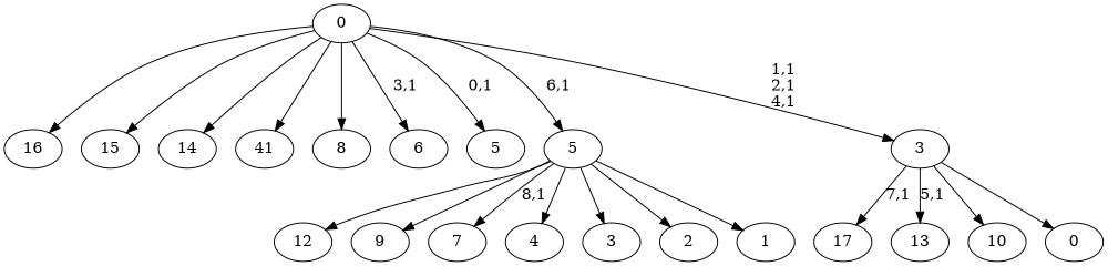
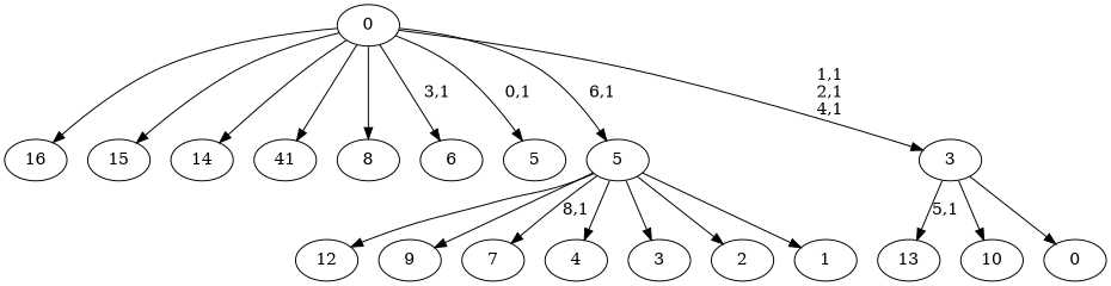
  digraph {
-   n1 [label=17]
    n2 [label=16]
    n3 [label=15]
    n4 [label=14]
    n5 [label=13]
    n6 [label=12]
    n7 [label=41]
    n8 [label=10]
    n9 [label=9]
    n10 [label=8]
    n11 [label=7]
    n12 [label=6]
    n13 [label=5]
    n14 [label=4]
    n15 [label=3]
    n16 [label=2]
    n17 [label=1]
    5
    n19 [label=0]
    3
    0
    5 -> n6
    5 -> n9
    5 -> n11 [label="8,1"]
    5 -> n14
    5 -> n15
    5 -> n16
    5 -> n17
-   3 -> n1 [label="7,1"]
    3 -> n5 [label="5,1"]
    3 -> n8
    3 -> n19
    0 -> n2
    0 -> n3
    0 -> n4
    0 -> n7
    0 -> n10
    0 -> n12 [label="3,1"]
    0 -> n13 [label="0,1"]
    0 -> 5 [label="6,1"]
    0 -> 3 [label="1,1\n2,1\n4,1"]
  }
